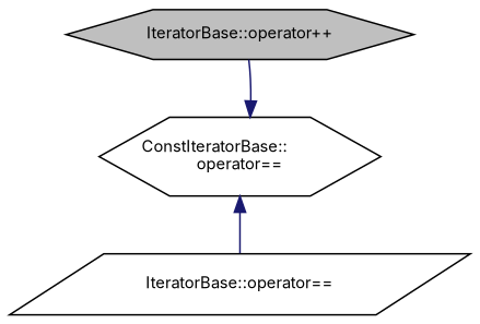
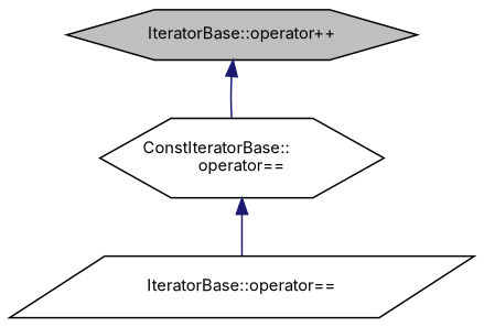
  digraph {
    fontname=Inter
    rankdir=TB
    node [color=black fillcolor=white fontname=Inter fontsize=10 shape=hexagon style=filled]
    edge [color=midnightblue dir=back fontname=Inter fontsize=10 labelfontname=Helvetica labelfontsize=10 style=solid]
    n1 [fillcolor=grey75 fontcolor=black height=0.2 label="IteratorBase::operator++" width=0.4]
    n2 [height=0.2 label="ConstIteratorBase::\loperator==" width=0.4]
    n3 [height=0.2 label="IteratorBase::operator==" shape=parallelogram width=0.4]
-   n2 -> n1
+   n1 -> n2
    n2 -> n3
  }
